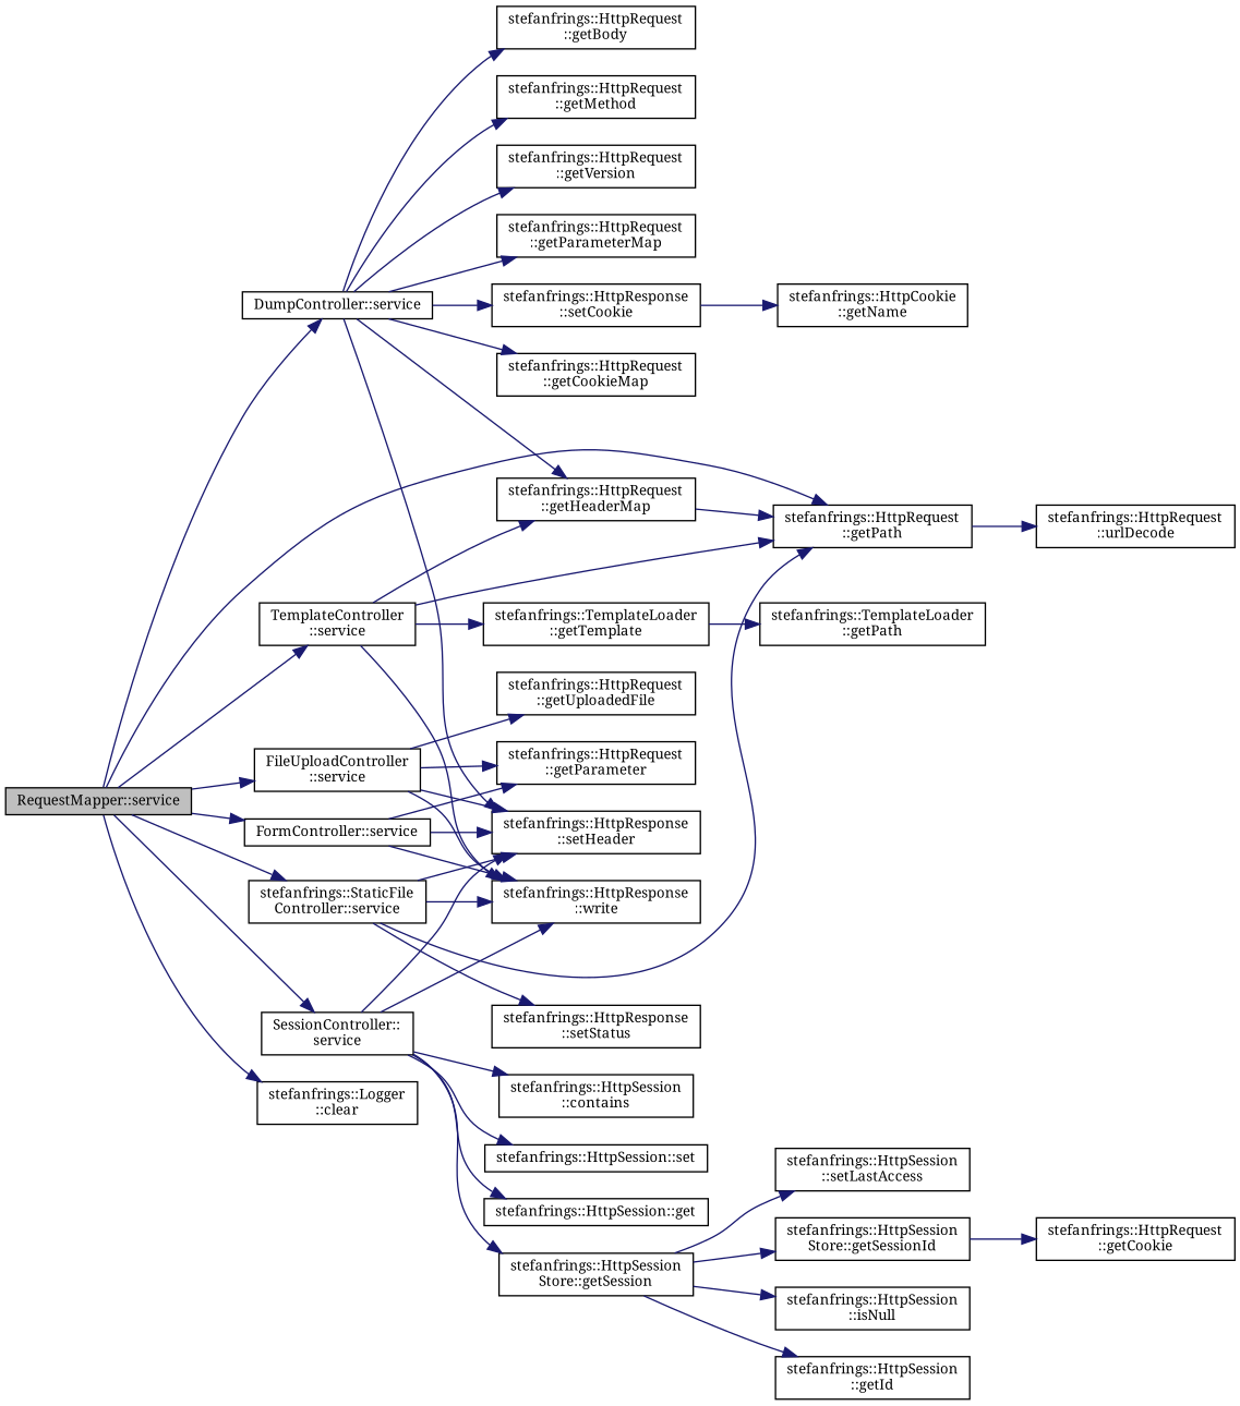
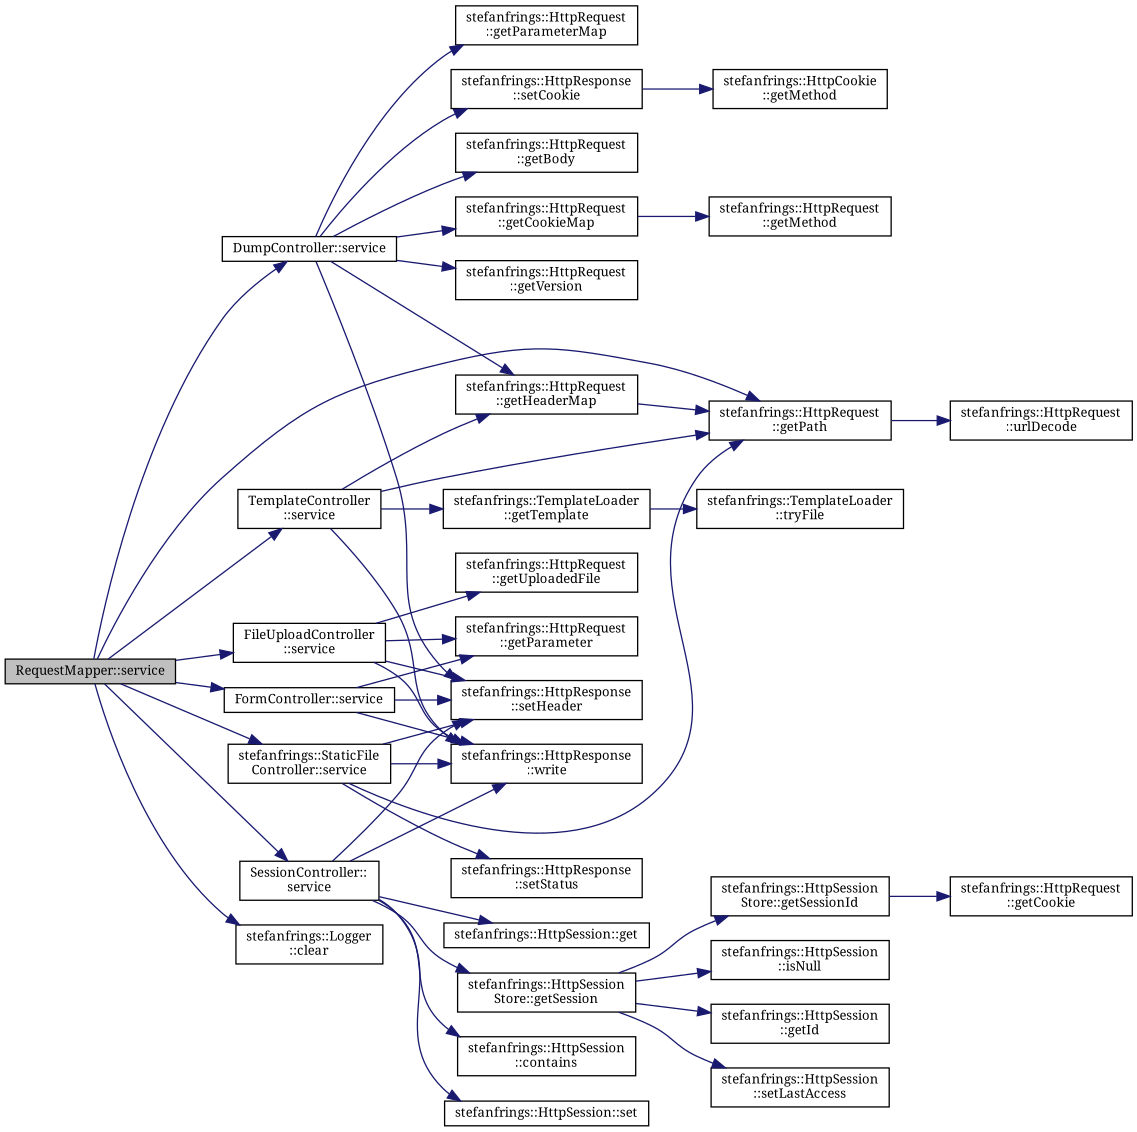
  digraph {
    fontname="Noto Serif"
    rankdir=LR
    node [color=black fillcolor=white fontname="Noto Serif" fontsize=10 shape=record style=filled]
    edge [color=midnightblue fontname="Noto Serif" fontsize=10 labelfontname=Helvetica labelfontsize=10 style=solid]
    n1 [fillcolor=grey75 fontcolor=black height=0.2 label="RequestMapper::service" width=0.4]
    n2 [height=0.2 label="stefanfrings::HttpRequest\l::getPath" width=0.4]
    n3 [height=0.2 label="DumpController::service" width=0.4]
    n4 [height=0.2 label="TemplateController\l::service" width=0.4]
    n5 [height=0.2 label="FormController::service" width=0.4]
    n6 [height=0.2 label="FileUploadController\l::service" width=0.4]
    n7 [height=0.2 label="SessionController::\lservice" width=0.4]
    n8 [height=0.2 label="stefanfrings::StaticFile\lController::service" width=0.4]
    n9 [height=0.2 label="stefanfrings::Logger\l::clear" width=0.4]
    n10 [height=0.2 label="stefanfrings::HttpRequest\l::urlDecode" width=0.4]
    n11 [height=0.2 label="stefanfrings::HttpResponse\l::setHeader" width=0.4]
    n12 [height=0.2 label="stefanfrings::HttpResponse\l::setCookie" width=0.4]
    n13 [height=0.2 label="stefanfrings::HttpRequest\l::getMethod" width=0.4]
    n14 [height=0.2 label="stefanfrings::HttpRequest\l::getVersion" width=0.4]
    n15 [height=0.2 label="stefanfrings::HttpRequest\l::getHeaderMap" width=0.4]
    n16 [height=0.2 label="stefanfrings::HttpRequest\l::getParameterMap" width=0.4]
    n17 [height=0.2 label="stefanfrings::HttpRequest\l::getCookieMap" width=0.4]
    n18 [height=0.2 label="stefanfrings::HttpRequest\l::getBody" width=0.4]
    n19 [height=0.2 label="stefanfrings::HttpResponse\l::write" width=0.4]
    n20 [height=0.2 label="stefanfrings::TemplateLoader\l::getTemplate" width=0.4]
    n21 [height=0.2 label="stefanfrings::HttpRequest\l::getParameter" width=0.4]
    n22 [height=0.2 label="stefanfrings::HttpRequest\l::getUploadedFile" width=0.4]
    n23 [height=0.2 label="stefanfrings::HttpSession\lStore::getSession" width=0.4]
    n24 [height=0.2 label="stefanfrings::HttpSession\l::contains" width=0.4]
    n25 [height=0.2 label="stefanfrings::HttpSession::set" width=0.4]
    n26 [height=0.2 label="stefanfrings::HttpSession::get" width=0.4]
    n27 [height=0.2 label="stefanfrings::HttpResponse\l::setStatus" width=0.4]
-   n28 [height=0.2 label="stefanfrings::HttpCookie\l::getName" width=0.4]
-   n29 [height=0.2 label="stefanfrings::TemplateLoader\l::getPath" width=0.4]
+   n28 [height=0.2 label="stefanfrings::HttpCookie\l::getMethod" width=0.4]
+   n29 [height=0.2 label="stefanfrings::TemplateLoader\l::tryFile" width=0.4]
    n30 [height=0.2 label="stefanfrings::HttpSession\lStore::getSessionId" width=0.4]
    n31 [height=0.2 label="stefanfrings::HttpSession\l::isNull" width=0.4]
    n32 [height=0.2 label="stefanfrings::HttpSession\l::getId" width=0.4]
    n33 [height=0.2 label="stefanfrings::HttpSession\l::setLastAccess" width=0.4]
    n34 [height=0.2 label="stefanfrings::HttpRequest\l::getCookie" width=0.4]
    n1 -> n2
    n1 -> n3
    n1 -> n4
    n1 -> n5
    n1 -> n6
    n1 -> n7
    n1 -> n8
    n1 -> n9
    n2 -> n10
    n3 -> n11
    n3 -> n12
-   n3 -> n13
+   n17 -> n13
    n3 -> n14
    n3 -> n15
    n3 -> n16
    n3 -> n17
    n3 -> n18
    n4 -> n2
    n4 -> n15
    n4 -> n19
    n4 -> n20
    n5 -> n11
    n5 -> n19
    n5 -> n21
    n6 -> n11
    n6 -> n19
    n6 -> n21
    n6 -> n22
    n7 -> n11
    n7 -> n19
    n7 -> n23
    n7 -> n24
    n7 -> n25
    n7 -> n26
    n8 -> n2
    n8 -> n11
    n8 -> n19
    n8 -> n27
    n12 -> n28
    n15 -> n2
    n20 -> n29
    n23 -> n30
    n23 -> n31
    n23 -> n32
    n23 -> n33
    n30 -> n34
  }
